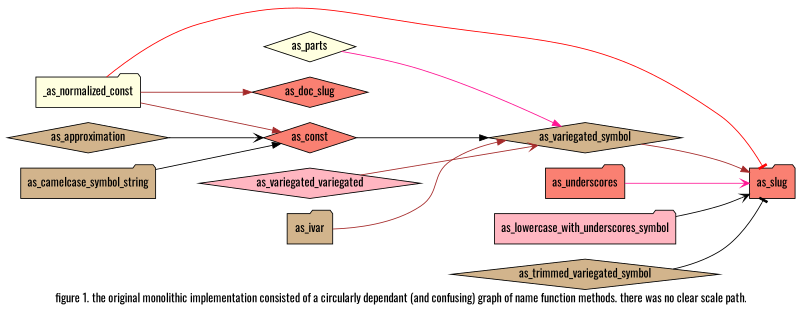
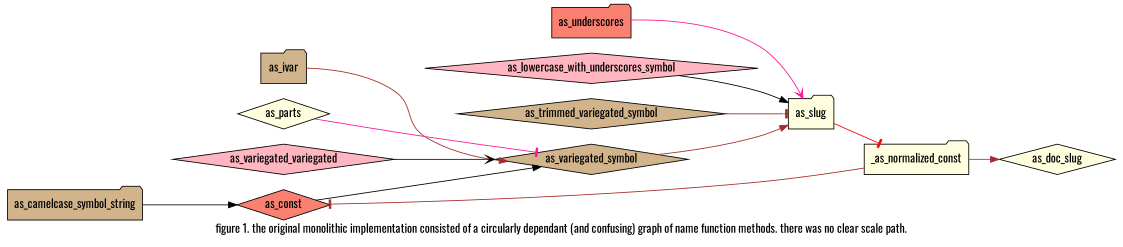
  digraph {
    fontname=Oswald
    label="figure 1. the original monolithic implementation consisted of a circularly dependant (and confusing) graph of name function methods. there was no clear scale path."
    rankdir=LR
    node [fillcolor=tan fontname=Oswald shape=diamond style=filled]
    edge [arrowhead=normal color=black fontname=Oswald]
-   as_approximation
    as_const [fillcolor=salmon]
    as_variegated_symbol
-   as_slug [fillcolor=salmon shape=folder]
+   as_slug [fillcolor=lightyellow shape=folder]
    n5 [label=as_camelcase_symbol_string shape=folder]
    _as_normalized_const [fillcolor=lightyellow shape=folder]
-   as_doc_slug [fillcolor=salmon]
+   as_doc_slug [fillcolor=lightyellow]
    n8 [fillcolor=salmon label=as_underscores shape=folder]
    as_ivar [shape=folder]
-   as_lowercase_with_underscores_symbol [fillcolor=lightpink shape=folder]
+   as_lowercase_with_underscores_symbol [fillcolor=lightpink]
    as_parts [fillcolor=lightyellow]
    as_trimmed_variegated_symbol
    n13 [fillcolor=lightpink label=as_variegated_variegated]
-   as_approximation -> as_const [arrowhead=vee]
    as_const -> as_variegated_symbol
    as_variegated_symbol -> as_slug [color=brown]
-   _as_normalized_const -> as_slug [arrowhead=tee color=red]
+   as_slug -> _as_normalized_const [arrowhead=tee color=red]
    n5 -> as_const
-   _as_normalized_const -> as_const [color=brown]
+   _as_normalized_const -> as_const [arrowhead=tee color=brown]
    _as_normalized_const -> as_doc_slug [color=brown]
    n8 -> as_slug [arrowhead=vee color=deeppink]
    as_ivar -> as_variegated_symbol [color=brown]
-   as_lowercase_with_underscores_symbol -> as_slug [arrowhead=vee]
-   as_parts -> as_variegated_symbol [color=deeppink]
-   as_trimmed_variegated_symbol -> as_slug [arrowhead=tee]
-   n13 -> as_variegated_symbol [arrowhead=vee color=brown]
+   as_lowercase_with_underscores_symbol -> as_slug
+   as_parts -> as_variegated_symbol [arrowhead=tee color=deeppink]
+   as_trimmed_variegated_symbol -> as_slug [arrowhead=tee color=brown]
+   n13 -> as_variegated_symbol [arrowhead=vee]
  }
